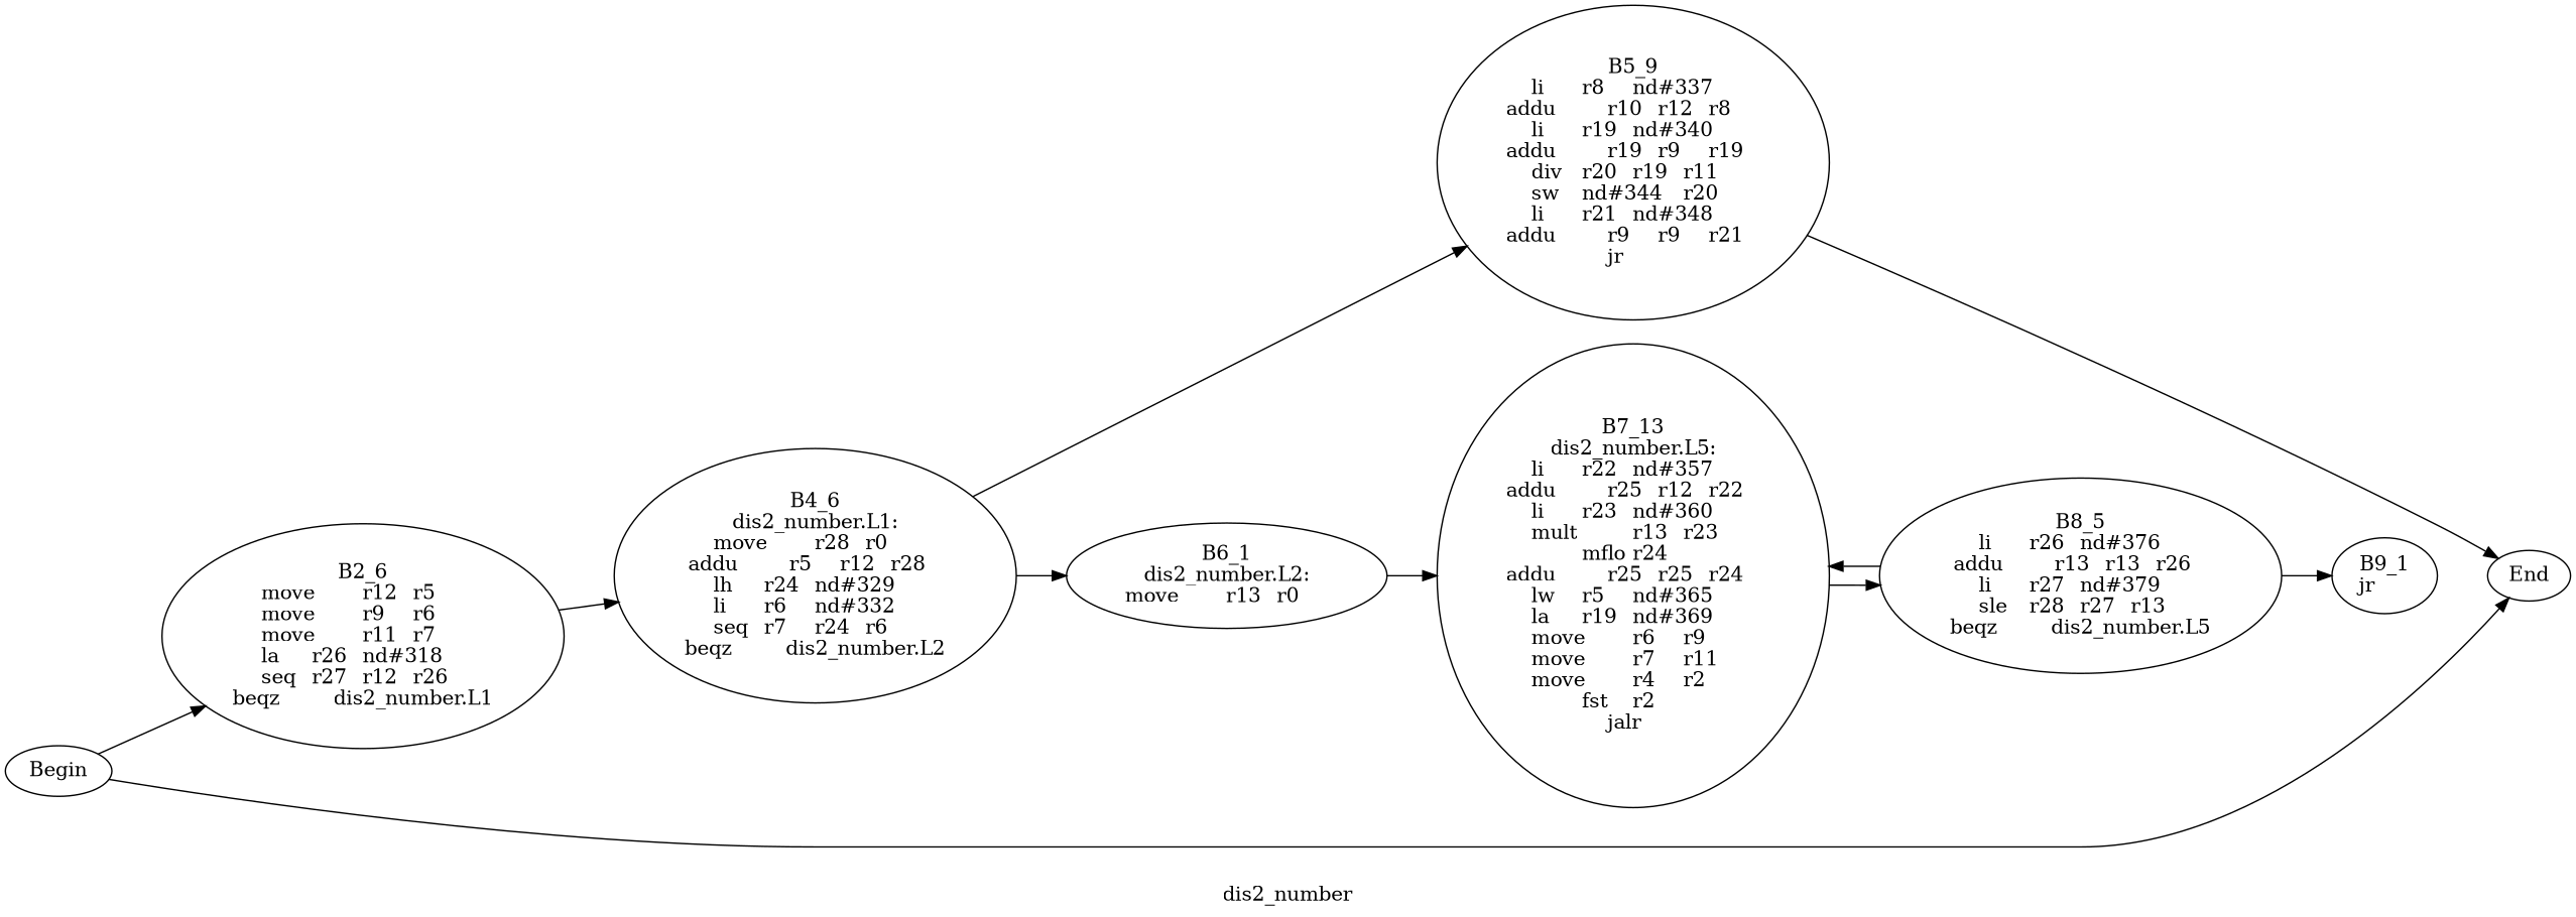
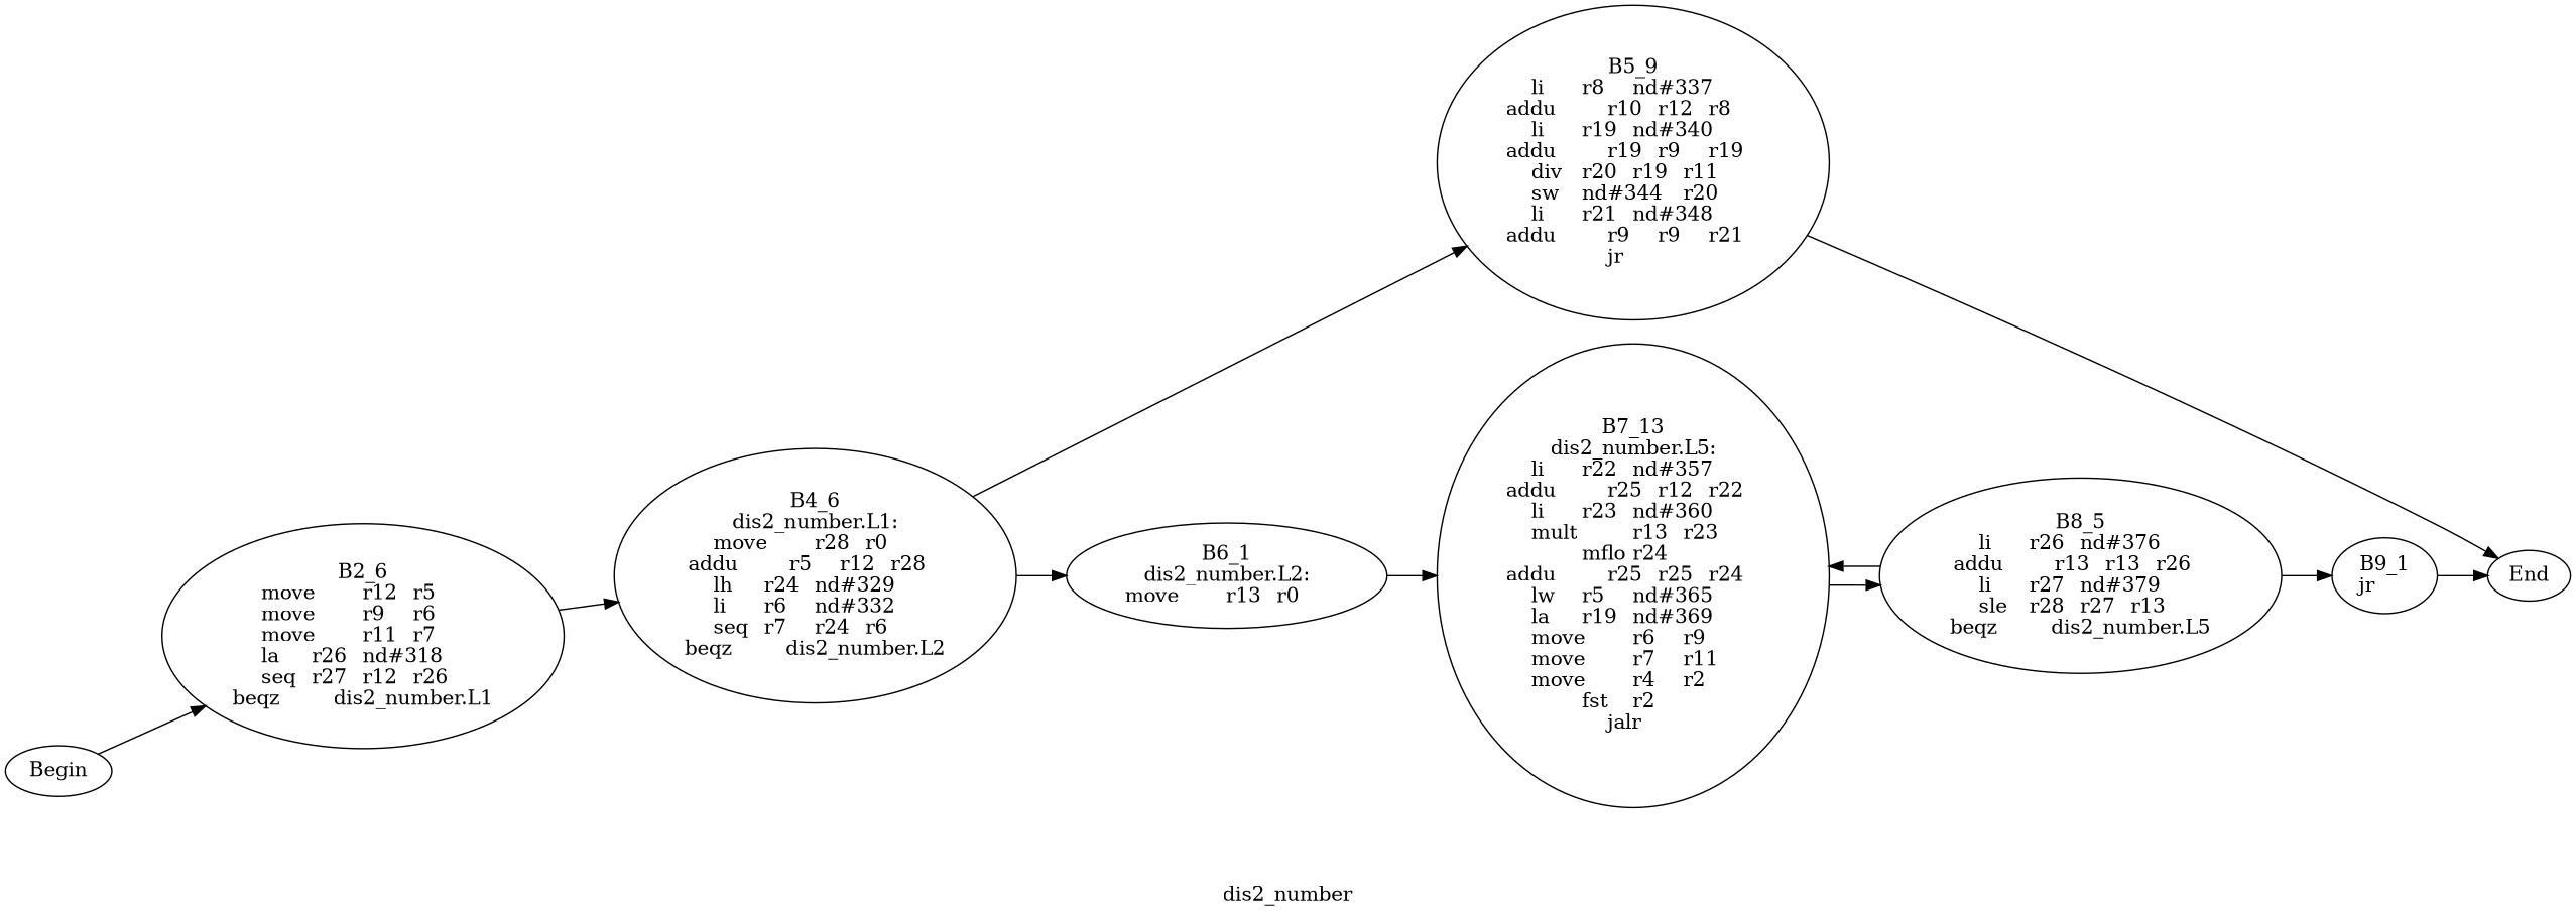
  digraph {
    color=purple
    label=dis2_number
    rankdir=LR
    style=dashed
    n1 [label=Begin]
    n2 [label="B2_6\nmove	r12	r5	\nmove	r9	r6	\nmove	r11	r7	\nla	r26	nd#318	\nseq	r27	r12	r26	\nbeqz	dis2_number.L1\n"]
    n3 [label="B4_6\ndis2_number.L1:\nmove	r28	r0	\naddu	r5	r12	r28	\nlh	r24	nd#329	\nli	r6	nd#332	\nseq	r7	r24	r6	\nbeqz	dis2_number.L2\n"]
    n4 [label="B5_9\nli	r8	nd#337	\naddu	r10	r12	r8	\nli	r19	nd#340	\naddu	r19	r9	r19	\ndiv	r20	r19	r11	\nsw	nd#344	r20	\nli	r21	nd#348	\naddu	r9	r9	r21	\njr	\n"]
    n5 [label="B6_1\ndis2_number.L2:\nmove	r13	r0	\n"]
    n6 [label=End]
    n7 [label="B7_13\ndis2_number.L5:\nli	r22	nd#357	\naddu	r25	r12	r22	\nli	r23	nd#360	\nmult	r13	r23	\nmflo	r24	\naddu	r25	r25	r24	\nlw	r5	nd#365	\nla	r19	nd#369	\nmove	r6	r9	\nmove	r7	r11	\nmove	r4	r2	\nfst	r2	\njalr	\n"]
    n8 [label="B8_5\nli	r26	nd#376	\naddu	r13	r13	r26	\nli	r27	nd#379	\nsle	r28	r27	r13	\nbeqz	dis2_number.L5\n"]
    n9 [label="B9_1\njr	\n"]
    n1 -> n2
    n2 -> n3
    n3 -> n4
    n3 -> n5
    n4 -> n6
    n5 -> n7
    n7 -> n8
    n8 -> n7
    n8 -> n9
-   n1 -> n6
+   n9 -> n6
  }
